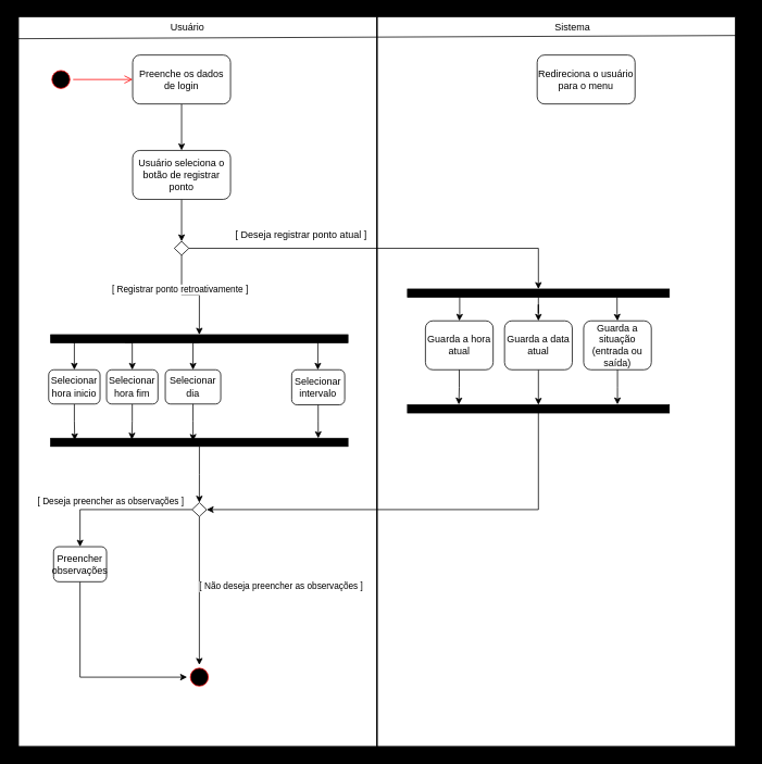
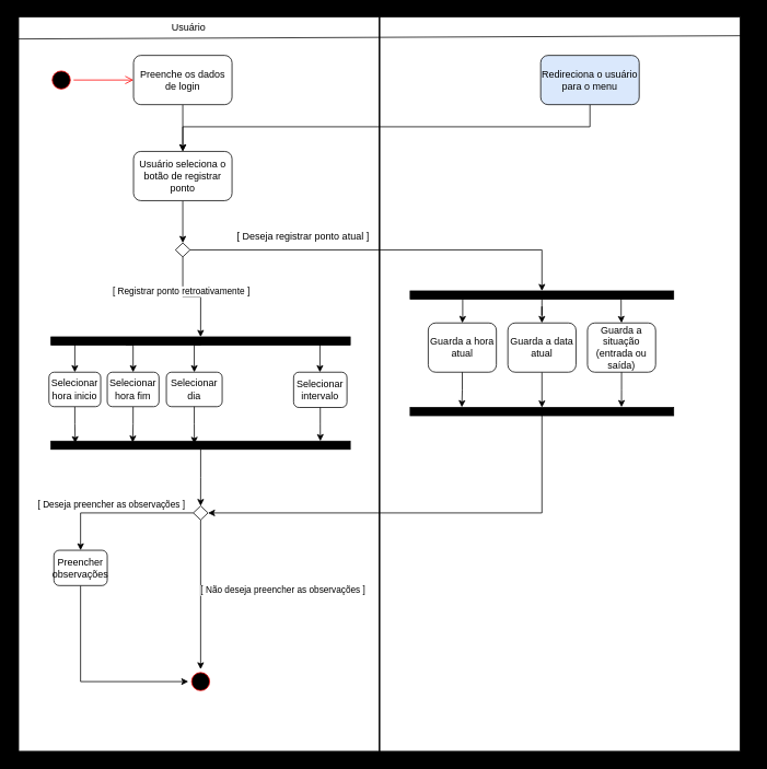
  <mxCell id="0" />
  <mxCell id="1" parent="0" />
  <mxCell id="2" value="" style="rounded=0;whiteSpace=wrap;html=1;movable=1;resizable=1;rotatable=1;deletable=1;editable=1;locked=0;connectable=1;" vertex="1" parent="1"><mxGeometry x="22" y="20" width="439" height="895" as="geometry" /></mxCell>
  <mxCell id="3" value="" style="ellipse;html=1;shape=startState;fillColor=#000000;strokeColor=#ff0000;" vertex="1" parent="1"><mxGeometry x="59" y="82" width="30" height="30" as="geometry" /></mxCell>
  <mxCell id="4" value="" style="edgeStyle=orthogonalEdgeStyle;html=1;verticalAlign=bottom;endArrow=open;endSize=8;strokeColor=#ff0000;rounded=0;entryX=0;entryY=0.5;entryDx=0;entryDy=0;" edge="1" source="3" parent="1" target="9"><mxGeometry relative="1" as="geometry"><mxPoint x="145" y="229" as="targetPoint" /></mxGeometry></mxCell>
  <mxCell id="5" value="Usuário" style="text;html=1;align=center;verticalAlign=middle;resizable=0;points=[];autosize=1;strokeColor=none;fillColor=none;" vertex="1" parent="1"><mxGeometry x="199.75" y="20" width="59" height="26" as="geometry" /></mxCell>
  <mxCell id="6" value="" style="rounded=0;whiteSpace=wrap;html=1;movable=1;resizable=1;rotatable=1;deletable=1;editable=1;locked=0;connectable=1;" vertex="1" parent="1"><mxGeometry x="462" y="20" width="439" height="895" as="geometry" /></mxCell>
- <mxCell id="7" value="Sistema" style="text;html=1;align=center;verticalAlign=middle;resizable=0;points=[];autosize=1;strokeColor=none;fillColor=none;" vertex="1" parent="1"><mxGeometry x="670" y="20" width="61" height="26" as="geometry" /></mxCell>
  <mxCell id="8" style="edgeStyle=orthogonalEdgeStyle;rounded=0;orthogonalLoop=1;jettySize=auto;html=1;" edge="1" parent="1" source="9" target="13"><mxGeometry relative="1" as="geometry" /></mxCell>
  <mxCell id="9" value="Preenche os dados de login" style="rounded=1;whiteSpace=wrap;html=1;" vertex="1" parent="1"><mxGeometry x="162" y="67" width="120" height="60" as="geometry" /></mxCell>
- <mxCell id="11" value="Redireciona o usuário para o menu" style="rounded=1;whiteSpace=wrap;html=1;" vertex="1" parent="1"><mxGeometry x="658" y="67" width="120" height="60" as="geometry" /></mxCell>
+ <mxCell id="10" style="edgeStyle=orthogonalEdgeStyle;rounded=0;orthogonalLoop=1;jettySize=auto;html=1;entryX=0.5;entryY=0;entryDx=0;entryDy=0;exitX=0.5;exitY=1;exitDx=0;exitDy=0;" edge="1" parent="1" source="11" target="13"><mxGeometry relative="1" as="geometry"><Array as="points"><mxPoint x="718" y="154" /><mxPoint x="222" y="154" /></Array></mxGeometry></mxCell>
+ <mxCell id="11" value="Redireciona o usuário para o menu" style="rounded=1;whiteSpace=wrap;html=1;fillColor=#dae8fc;" vertex="1" parent="1"><mxGeometry x="658" y="67" width="120" height="60" as="geometry" /></mxCell>
  <mxCell id="12" style="edgeStyle=orthogonalEdgeStyle;rounded=0;orthogonalLoop=1;jettySize=auto;html=1;" edge="1" parent="1" source="13" target="17"><mxGeometry relative="1" as="geometry" /></mxCell>
  <mxCell id="13" value="Usuário seleciona o botão de registrar ponto" style="rounded=1;whiteSpace=wrap;html=1;" vertex="1" parent="1"><mxGeometry x="162" y="184" width="120" height="60" as="geometry" /></mxCell>
  <mxCell id="14" value="" style="edgeStyle=orthogonalEdgeStyle;rounded=0;orthogonalLoop=1;jettySize=auto;html=1;entryX=0.5;entryY=0;entryDx=0;entryDy=0;" edge="1" parent="1" source="17" target="20"><mxGeometry relative="1" as="geometry"><mxPoint x="647" y="267" as="targetPoint" /></mxGeometry></mxCell>
  <mxCell id="15" value="[ Registrar ponto retroativamente ]" style="edgeLabel;html=1;align=center;verticalAlign=middle;resizable=0;points=[];" connectable="0" vertex="1" parent="14"><mxGeometry x="-0.301" y="-3" relative="1" as="geometry"><mxPoint as="offset" /></mxGeometry></mxCell>
  <mxCell id="16" style="edgeStyle=orthogonalEdgeStyle;rounded=0;orthogonalLoop=1;jettySize=auto;html=1;entryX=0.5;entryY=0;entryDx=0;entryDy=0;" edge="1" parent="1" source="17" target="25"><mxGeometry relative="1" as="geometry" /></mxCell>
  <mxCell id="17" value="" style="rhombus;whiteSpace=wrap;html=1;" vertex="1" parent="1"><mxGeometry x="213" y="295.5" width="18" height="17" as="geometry" /></mxCell>
  <mxCell id="18" value="[ Deseja registrar ponto atual ]&amp;nbsp;" style="text;html=1;align=center;verticalAlign=middle;resizable=0;points=[];autosize=1;strokeColor=none;fillColor=none;" vertex="1" parent="1"><mxGeometry x="279" y="275" width="182" height="26" as="geometry" /></mxCell>
  <mxCell id="19" style="edgeStyle=orthogonalEdgeStyle;rounded=0;orthogonalLoop=1;jettySize=auto;html=1;entryX=0.5;entryY=0;entryDx=0;entryDy=0;exitX=0.5;exitY=1;exitDx=0;exitDy=0;" edge="1" parent="1" source="20" target="21"><mxGeometry relative="1" as="geometry" /></mxCell>
  <mxCell id="20" value="" style="rounded=0;whiteSpace=wrap;html=1;fillColor=#000000;" vertex="1" parent="1"><mxGeometry x="61.5" y="410" width="364.5" height="10" as="geometry" /></mxCell>
  <mxCell id="21" value="Selecionar dia" style="rounded=1;whiteSpace=wrap;html=1;" vertex="1" parent="1"><mxGeometry x="202" y="453" width="68" height="42" as="geometry" /></mxCell>
  <mxCell id="22" style="edgeStyle=orthogonalEdgeStyle;rounded=0;orthogonalLoop=1;jettySize=auto;html=1;entryX=0.5;entryY=0;entryDx=0;entryDy=0;" edge="1" parent="1" source="25" target="36"><mxGeometry relative="1" as="geometry" /></mxCell>
  <mxCell id="23" style="edgeStyle=orthogonalEdgeStyle;rounded=0;orthogonalLoop=1;jettySize=auto;html=1;entryX=0.5;entryY=0;entryDx=0;entryDy=0;" edge="1" parent="1" source="25" target="33"><mxGeometry relative="1" as="geometry"><Array as="points"><mxPoint x="563" y="384" /><mxPoint x="562" y="384" /></Array></mxGeometry></mxCell>
  <mxCell id="24" style="edgeStyle=orthogonalEdgeStyle;rounded=0;orthogonalLoop=1;jettySize=auto;html=1;entryX=0.5;entryY=0;entryDx=0;entryDy=0;" edge="1" parent="1" source="25" target="29"><mxGeometry relative="1" as="geometry"><Array as="points"><mxPoint x="756" y="384" /><mxPoint x="756" y="384" /></Array></mxGeometry></mxCell>
  <mxCell id="25" value="" style="rounded=0;whiteSpace=wrap;html=1;fillColor=#000000;" vertex="1" parent="1"><mxGeometry x="499" y="354" width="321" height="10" as="geometry" /></mxCell>
  <mxCell id="26" style="edgeStyle=orthogonalEdgeStyle;rounded=0;orthogonalLoop=1;jettySize=auto;html=1;entryX=0;entryY=0.5;entryDx=0;entryDy=0;exitX=0.5;exitY=1;exitDx=0;exitDy=0;" edge="1" parent="1" source="27" target="52"><mxGeometry relative="1" as="geometry" /></mxCell>
  <mxCell id="27" value="Preencher observações" style="rounded=1;whiteSpace=wrap;html=1;" vertex="1" parent="1"><mxGeometry x="65" y="670" width="65" height="43" as="geometry" /></mxCell>
  <mxCell id="28" style="edgeStyle=orthogonalEdgeStyle;rounded=0;orthogonalLoop=1;jettySize=auto;html=1;entryX=0.5;entryY=0;entryDx=0;entryDy=0;exitX=0.065;exitY=0.783;exitDx=0;exitDy=0;exitPerimeter=0;" edge="1" parent="1" source="20" target="35"><mxGeometry relative="1" as="geometry"><mxPoint x="163" y="430" as="sourcePoint" /><mxPoint x="172" y="463" as="targetPoint" /></mxGeometry></mxCell>
  <mxCell id="29" value="Guarda a situação (entrada ou saída)" style="rounded=1;whiteSpace=wrap;html=1;" vertex="1" parent="1"><mxGeometry x="715" y="393" width="83" height="60" as="geometry" /></mxCell>
  <mxCell id="30" style="edgeStyle=orthogonalEdgeStyle;rounded=0;orthogonalLoop=1;jettySize=auto;html=1;entryX=0.081;entryY=0.25;entryDx=0;entryDy=0;entryPerimeter=0;" edge="1" parent="1" source="35" target="44"><mxGeometry relative="1" as="geometry" /></mxCell>
  <mxCell id="31" style="edgeStyle=orthogonalEdgeStyle;rounded=0;orthogonalLoop=1;jettySize=auto;html=1;entryX=0.273;entryY=0.167;entryDx=0;entryDy=0;entryPerimeter=0;" edge="1" parent="1" source="39" target="44"><mxGeometry relative="1" as="geometry" /></mxCell>
  <mxCell id="32" value="Selecionar intervalo" style="rounded=1;whiteSpace=wrap;html=1;" vertex="1" parent="1"><mxGeometry x="357" y="453" width="65" height="43" as="geometry" /></mxCell>
  <mxCell id="33" value="Guarda a hora atual" style="rounded=1;whiteSpace=wrap;html=1;" vertex="1" parent="1"><mxGeometry x="521" y="393" width="83" height="60" as="geometry" /></mxCell>
  <mxCell id="34" style="edgeStyle=orthogonalEdgeStyle;rounded=0;orthogonalLoop=1;jettySize=auto;html=1;entryX=0.5;entryY=0;entryDx=0;entryDy=0;" edge="1" parent="1" source="36" target="40"><mxGeometry relative="1" as="geometry" /></mxCell>
  <mxCell id="35" value="Selecionar hora inicio" style="rounded=1;whiteSpace=wrap;html=1;" vertex="1" parent="1"><mxGeometry x="59" y="453" width="63" height="42" as="geometry" /></mxCell>
  <mxCell id="36" value="Guarda a data atual" style="rounded=1;whiteSpace=wrap;html=1;" vertex="1" parent="1"><mxGeometry x="618" y="393" width="83" height="60" as="geometry" /></mxCell>
  <mxCell id="37" style="edgeStyle=orthogonalEdgeStyle;rounded=0;orthogonalLoop=1;jettySize=auto;html=1;entryX=0.9;entryY=0;entryDx=0;entryDy=0;entryPerimeter=0;" edge="1" parent="1" source="32" target="44"><mxGeometry relative="1" as="geometry" /></mxCell>
  <mxCell id="38" style="edgeStyle=orthogonalEdgeStyle;rounded=0;orthogonalLoop=1;jettySize=auto;html=1;entryX=0.5;entryY=0;entryDx=0;entryDy=0;exitX=0.25;exitY=1;exitDx=0;exitDy=0;" edge="1" parent="1" source="20" target="39"><mxGeometry relative="1" as="geometry"><mxPoint x="254" y="430" as="sourcePoint" /><mxPoint x="246" y="463" as="targetPoint" /></mxGeometry></mxCell>
  <mxCell id="39" value="Selecionar hora fim" style="rounded=1;whiteSpace=wrap;html=1;" vertex="1" parent="1"><mxGeometry x="130" y="453" width="63" height="42" as="geometry" /></mxCell>
  <mxCell id="40" value="" style="rounded=0;whiteSpace=wrap;html=1;fillColor=#000000;" vertex="1" parent="1"><mxGeometry x="499" y="496" width="321" height="10" as="geometry" /></mxCell>
  <mxCell id="41" style="edgeStyle=orthogonalEdgeStyle;rounded=0;orthogonalLoop=1;jettySize=auto;html=1;entryX=0.479;entryY=0.333;entryDx=0;entryDy=0;entryPerimeter=0;" edge="1" parent="1" source="21" target="44"><mxGeometry relative="1" as="geometry" /></mxCell>
  <mxCell id="42" style="edgeStyle=orthogonalEdgeStyle;rounded=0;orthogonalLoop=1;jettySize=auto;html=1;entryX=0.196;entryY=-0.036;entryDx=0;entryDy=0;entryPerimeter=0;" edge="1" parent="1" source="33" target="40"><mxGeometry relative="1" as="geometry"><mxPoint x="562" y="494" as="targetPoint" /></mxGeometry></mxCell>
  <mxCell id="43" style="edgeStyle=orthogonalEdgeStyle;rounded=0;orthogonalLoop=1;jettySize=auto;html=1;entryX=0.5;entryY=0;entryDx=0;entryDy=0;" edge="1" parent="1" source="44" target="53"><mxGeometry relative="1" as="geometry"><mxPoint x="243.75" y="623" as="targetPoint" /></mxGeometry></mxCell>
  <mxCell id="44" value="" style="rounded=0;whiteSpace=wrap;html=1;fillColor=#000000;" vertex="1" parent="1"><mxGeometry x="61.5" y="537" width="364.5" height="10" as="geometry" /></mxCell>
  <mxCell id="45" style="edgeStyle=orthogonalEdgeStyle;rounded=0;orthogonalLoop=1;jettySize=auto;html=1;entryX=0.802;entryY=-0.044;entryDx=0;entryDy=0;entryPerimeter=0;" edge="1" parent="1" source="29" target="40"><mxGeometry relative="1" as="geometry" /></mxCell>
  <mxCell id="46" style="edgeStyle=orthogonalEdgeStyle;rounded=0;orthogonalLoop=1;jettySize=auto;html=1;entryX=0.9;entryY=0;entryDx=0;entryDy=0;entryPerimeter=0;" edge="1" parent="1"><mxGeometry relative="1" as="geometry"><mxPoint x="389.08" y="412" as="sourcePoint" /><mxPoint x="389.08" y="453" as="targetPoint" /></mxGeometry></mxCell>
  <mxCell id="47" style="edgeStyle=orthogonalEdgeStyle;rounded=0;orthogonalLoop=1;jettySize=auto;html=1;" edge="1" parent="1" source="53" target="27"><mxGeometry relative="1" as="geometry" /></mxCell>
  <mxCell id="48" value="[ Deseja preencher as observações ]" style="edgeLabel;html=1;align=center;verticalAlign=middle;resizable=0;points=[];" vertex="1" connectable="0" parent="47"><mxGeometry x="-0.251" relative="1" as="geometry"><mxPoint x="-32" y="-10" as="offset" /></mxGeometry></mxCell>
  <mxCell id="49" style="edgeStyle=orthogonalEdgeStyle;rounded=0;orthogonalLoop=1;jettySize=auto;html=1;" edge="1" parent="1" source="53" target="52"><mxGeometry relative="1" as="geometry" /></mxCell>
  <mxCell id="50" value="[ Não deseja preencher as observações ]" style="edgeLabel;html=1;align=center;verticalAlign=middle;resizable=0;points=[];" vertex="1" connectable="0" parent="49"><mxGeometry x="-0.462" y="-2" relative="1" as="geometry"><mxPoint x="102" y="36" as="offset" /></mxGeometry></mxCell>
  <mxCell id="51" style="edgeStyle=orthogonalEdgeStyle;rounded=0;orthogonalLoop=1;jettySize=auto;html=1;entryX=1;entryY=0.5;entryDx=0;entryDy=0;exitX=0.5;exitY=1;exitDx=0;exitDy=0;" edge="1" parent="1" source="40" target="53"><mxGeometry relative="1" as="geometry" /></mxCell>
  <mxCell id="52" value="" style="ellipse;html=1;shape=startState;fillColor=#000000;strokeColor=#ff0000;" vertex="1" parent="1"><mxGeometry x="228.75" y="815" width="30" height="30" as="geometry" /></mxCell>
  <mxCell id="53" value="" style="rhombus;whiteSpace=wrap;html=1;" vertex="1" parent="1"><mxGeometry x="234.75" y="616" width="18" height="17" as="geometry" /></mxCell>
  <mxCell id="54" value="" style="endArrow=none;html=1;rounded=0;" edge="1" parent="1"><mxGeometry width="50" height="50" relative="1" as="geometry"><mxPoint x="20" y="47" as="sourcePoint" /><mxPoint x="912" y="43" as="targetPoint" /></mxGeometry></mxCell>
